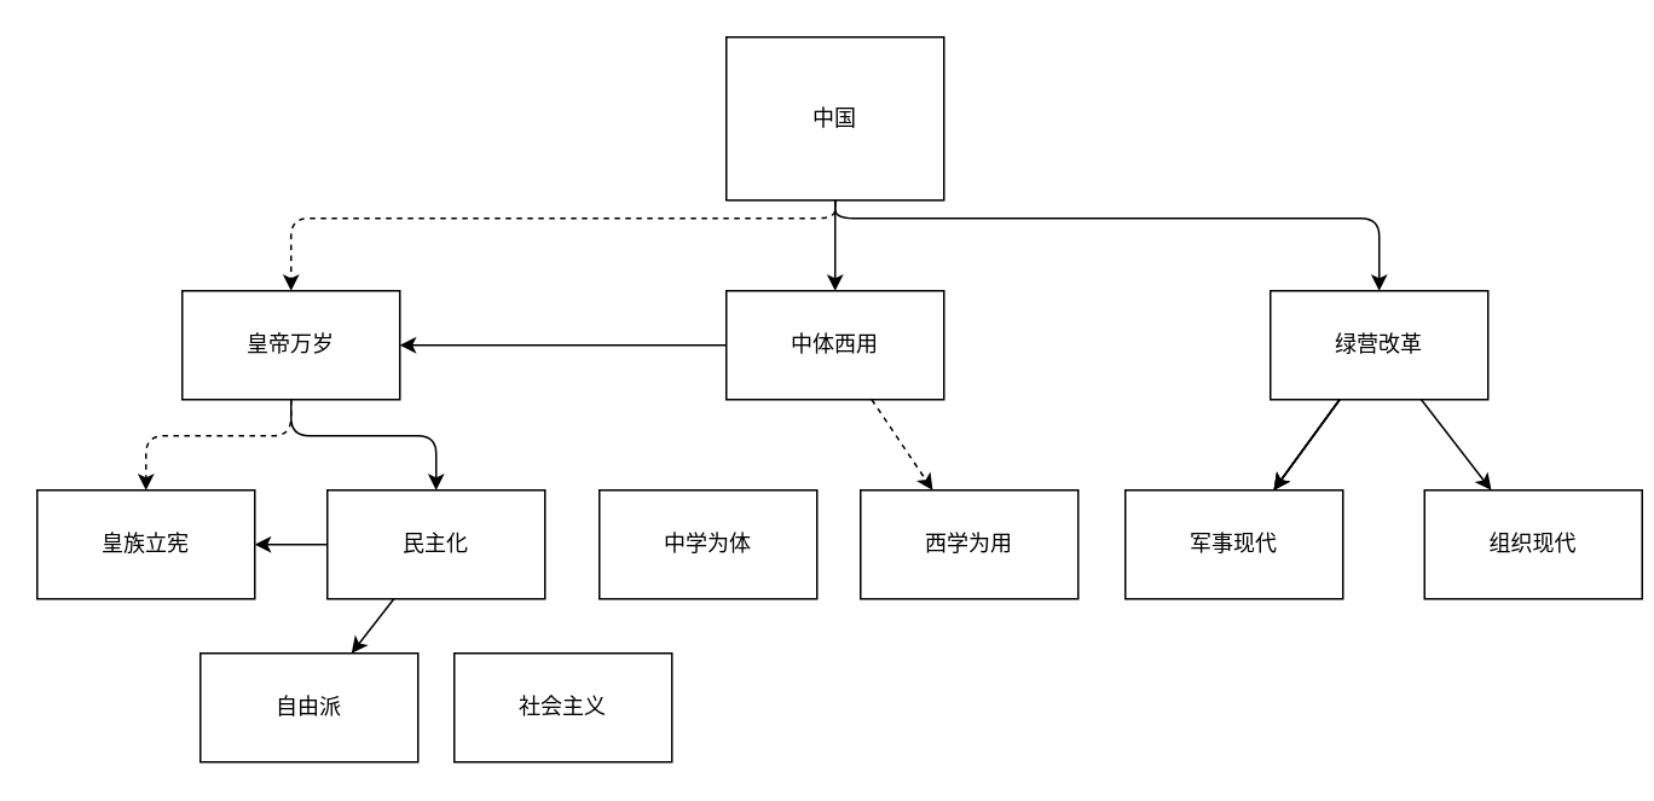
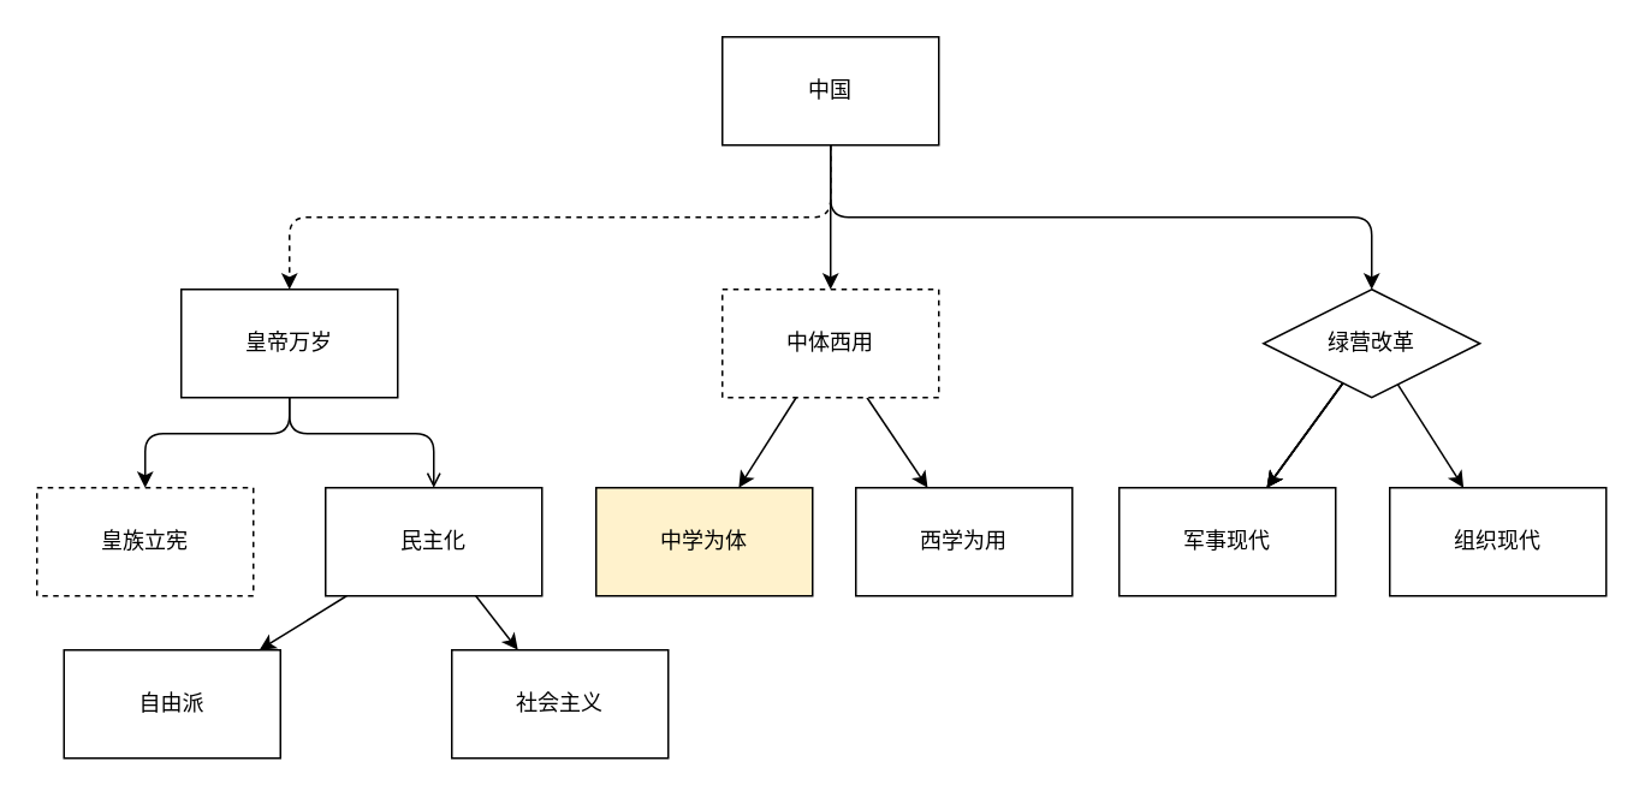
  <mxCell id="0" />
  <mxCell id="1" parent="0" />
  <mxCell id="2" value="" style="edgeStyle=none;html=1;entryX=0.5;entryY=0;entryDx=0;entryDy=0;dashed=1;" parent="1" source="5" target="8" edge="1"><mxGeometry relative="1" as="geometry"><Array as="points"><mxPoint x="460" y="120" /><mxPoint x="280" y="120" /><mxPoint x="160" y="120" /></Array></mxGeometry></mxCell>
  <mxCell id="3" value="" style="edgeStyle=none;html=1;" parent="1" source="5" target="11" edge="1"><mxGeometry relative="1" as="geometry" /></mxCell>
  <mxCell id="4" value="" style="edgeStyle=none;html=1;entryX=0.5;entryY=0;entryDx=0;entryDy=0;" parent="1" source="5" target="16" edge="1"><mxGeometry relative="1" as="geometry"><Array as="points"><mxPoint x="460" y="120" /><mxPoint x="760" y="120" /></Array></mxGeometry></mxCell>
- <mxCell id="5" value="中国" style="rounded=0;whiteSpace=wrap;html=1;" parent="1" vertex="1"><mxGeometry x="400" y="20" width="120" height="90" as="geometry" /></mxCell>
- <mxCell id="6" value="" style="edgeStyle=none;html=1;dashed=1;" parent="1" source="8" target="17" edge="1"><mxGeometry relative="1" as="geometry"><Array as="points"><mxPoint x="160" y="240" /><mxPoint x="80" y="240" /></Array></mxGeometry></mxCell>
- <mxCell id="7" value="" style="edgeStyle=none;html=1;" parent="1" source="8" target="20" edge="1"><mxGeometry relative="1" as="geometry"><Array as="points"><mxPoint x="160" y="240" /><mxPoint x="240" y="240" /></Array></mxGeometry></mxCell>
+ <mxCell id="5" value="中国" style="rounded=0;whiteSpace=wrap;html=1;" parent="1" vertex="1"><mxGeometry x="400" y="20" width="120" height="60" as="geometry" /></mxCell>
+ <mxCell id="6" value="" style="edgeStyle=none;html=1;" parent="1" source="8" target="17" edge="1"><mxGeometry relative="1" as="geometry"><Array as="points"><mxPoint x="160" y="240" /><mxPoint x="80" y="240" /></Array></mxGeometry></mxCell>
+ <mxCell id="7" value="" style="edgeStyle=none;html=1;endArrow=open;" parent="1" source="8" target="20" edge="1"><mxGeometry relative="1" as="geometry"><Array as="points"><mxPoint x="160" y="240" /><mxPoint x="240" y="240" /></Array></mxGeometry></mxCell>
  <mxCell id="8" value="皇帝万岁" style="rounded=0;whiteSpace=wrap;html=1;" parent="1" vertex="1"><mxGeometry x="100" y="160" width="120" height="60" as="geometry" /></mxCell>
- <mxCell id="9" value="" style="edgeStyle=none;html=1;" parent="1" source="11" target="8" edge="1"><mxGeometry relative="1" as="geometry" /></mxCell>
- <mxCell id="10" value="" style="edgeStyle=none;html=1;dashed=1;" parent="1" source="11" target="22" edge="1"><mxGeometry relative="1" as="geometry" /></mxCell>
- <mxCell id="11" value="中体西用" style="whiteSpace=wrap;html=1;rounded=0;" parent="1" vertex="1"><mxGeometry x="400" y="160" width="120" height="60" as="geometry" /></mxCell>
+ <mxCell id="9" value="" style="edgeStyle=none;html=1;" parent="1" source="11" target="21" edge="1"><mxGeometry relative="1" as="geometry" /></mxCell>
+ <mxCell id="10" value="" style="edgeStyle=none;html=1;" parent="1" source="11" target="22" edge="1"><mxGeometry relative="1" as="geometry" /></mxCell>
+ <mxCell id="11" value="中体西用" style="whiteSpace=wrap;html=1;rounded=0;dashed=1;" parent="1" vertex="1"><mxGeometry x="400" y="160" width="120" height="60" as="geometry" /></mxCell>
  <mxCell id="12" value="" style="edgeStyle=none;html=1;" parent="1" source="16" target="23" edge="1"><mxGeometry relative="1" as="geometry" /></mxCell>
  <mxCell id="13" value="" style="edgeStyle=none;html=1;" parent="1" source="16" target="23" edge="1"><mxGeometry relative="1" as="geometry" /></mxCell>
  <mxCell id="14" value="" style="edgeStyle=none;html=1;" parent="1" source="16" target="23" edge="1"><mxGeometry relative="1" as="geometry" /></mxCell>
  <mxCell id="15" value="" style="edgeStyle=none;html=1;" parent="1" source="16" target="24" edge="1"><mxGeometry relative="1" as="geometry" /></mxCell>
- <mxCell id="16" value="绿营改革" style="whiteSpace=wrap;html=1;rounded=0;" parent="1" vertex="1"><mxGeometry x="700" y="160" width="120" height="60" as="geometry" /></mxCell>
- <mxCell id="17" value="皇族立宪" style="whiteSpace=wrap;html=1;rounded=0;" parent="1" vertex="1"><mxGeometry x="20" y="270" width="120" height="60" as="geometry" /></mxCell>
+ <mxCell id="16" value="绿营改革" style="rhombus;whiteSpace=wrap;html=1;" parent="1" vertex="1"><mxGeometry x="700" y="160" width="120" height="60" as="geometry" /></mxCell>
+ <mxCell id="17" value="皇族立宪" style="whiteSpace=wrap;html=1;rounded=0;dashed=1;" parent="1" vertex="1"><mxGeometry x="20" y="270" width="120" height="60" as="geometry" /></mxCell>
  <mxCell id="18" value="" style="edgeStyle=none;html=1;" parent="1" source="20" target="25" edge="1"><mxGeometry relative="1" as="geometry" /></mxCell>
- <mxCell id="19" value="" style="edgeStyle=none;html=1;" parent="1" source="20" target="17" edge="1"><mxGeometry relative="1" as="geometry" /></mxCell>
+ <mxCell id="19" value="" style="edgeStyle=none;html=1;" parent="1" source="20" target="26" edge="1"><mxGeometry relative="1" as="geometry" /></mxCell>
  <mxCell id="20" value="民主化" style="whiteSpace=wrap;html=1;rounded=0;" parent="1" vertex="1"><mxGeometry y="270" width="120" height="60" as="geometry" x="180" /></mxCell>
- <mxCell id="21" value="中学为体" style="whiteSpace=wrap;html=1;rounded=0;" parent="1" vertex="1"><mxGeometry x="330" y="270" width="120" height="60" as="geometry" /></mxCell>
+ <mxCell id="21" value="中学为体" style="whiteSpace=wrap;html=1;rounded=0;fillColor=#fff2cc;" parent="1" vertex="1"><mxGeometry x="330" y="270" width="120" height="60" as="geometry" /></mxCell>
  <mxCell id="22" value="西学为用" style="whiteSpace=wrap;html=1;rounded=0;" parent="1" vertex="1"><mxGeometry x="474" y="270" width="120" height="60" as="geometry" /></mxCell>
  <mxCell id="23" value="军事现代" style="whiteSpace=wrap;html=1;rounded=0;" parent="1" vertex="1"><mxGeometry x="620" y="270" width="120" height="60" as="geometry" /></mxCell>
- <mxCell id="24" value="组织现代" style="whiteSpace=wrap;html=1;rounded=0;" parent="1" vertex="1"><mxGeometry x="785" y="270" width="120" height="60" as="geometry" /></mxCell>
- <mxCell id="25" value="自由派" style="whiteSpace=wrap;html=1;rounded=0;" parent="1" vertex="1"><mxGeometry x="110" y="360" width="120" height="60" as="geometry" /></mxCell>
+ <mxCell id="24" value="组织现代" style="whiteSpace=wrap;html=1;rounded=0;" parent="1" vertex="1"><mxGeometry x="770" y="270" width="120" height="60" as="geometry" /></mxCell>
+ <mxCell id="25" value="自由派" style="whiteSpace=wrap;html=1;rounded=0;" parent="1" vertex="1"><mxGeometry x="35" y="360" width="120" height="60" as="geometry" /></mxCell>
  <mxCell id="26" value="社会主义" style="whiteSpace=wrap;html=1;rounded=0;" parent="1" vertex="1"><mxGeometry x="250" y="360" width="120" height="60" as="geometry" /></mxCell>
